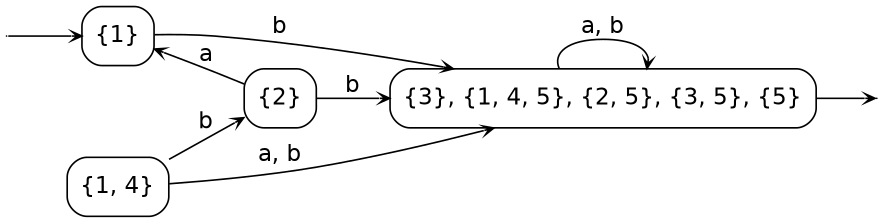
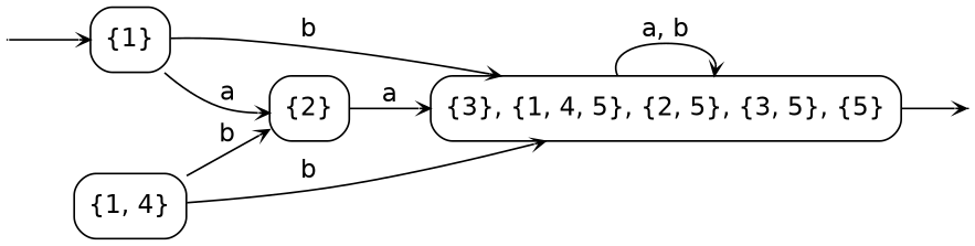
  digraph {
    fontname="DejaVu Sans"
    rankdir=LR
    vcsn_context="letterset<char_letters(ab)>, b"
    node [fontname="DejaVu Sans" shape=box style=rounded]
    edge [arrowhead=vee arrowsize=.6 fontname="DejaVu Sans"]
    I0 [shape=point width=0 style=""]
    F3 [shape=point width=0 style=""]
    n3 [label="{1}" width=0.5]
    n4 [label="{2}" width=0.5]
    n5 [label="{1, 4}" width=0.5]
    n6 [label="{3}, {1, 4, 5}, {2, 5}, {3, 5}, {5}" width=0.5]
    subgraph sub_1 {
      I0
      F3
    }
    subgraph sub_2 {
      n3
      n4
      n5
      n6
    }
    I0 -> n3
-   n4 -> n3 [label=a]
+   n3 -> n4 [label=a]
    n3 -> n6 [label=b]
-   n4 -> n6 [label=b]
+   n4 -> n6 [label=a]
    n5 -> n4 [label=b]
-   n5 -> n6 [label="a, b"]
+   n5 -> n6 [label=b]
    n6 -> F3
    n6 -> n6 [label="a, b"]
  }
